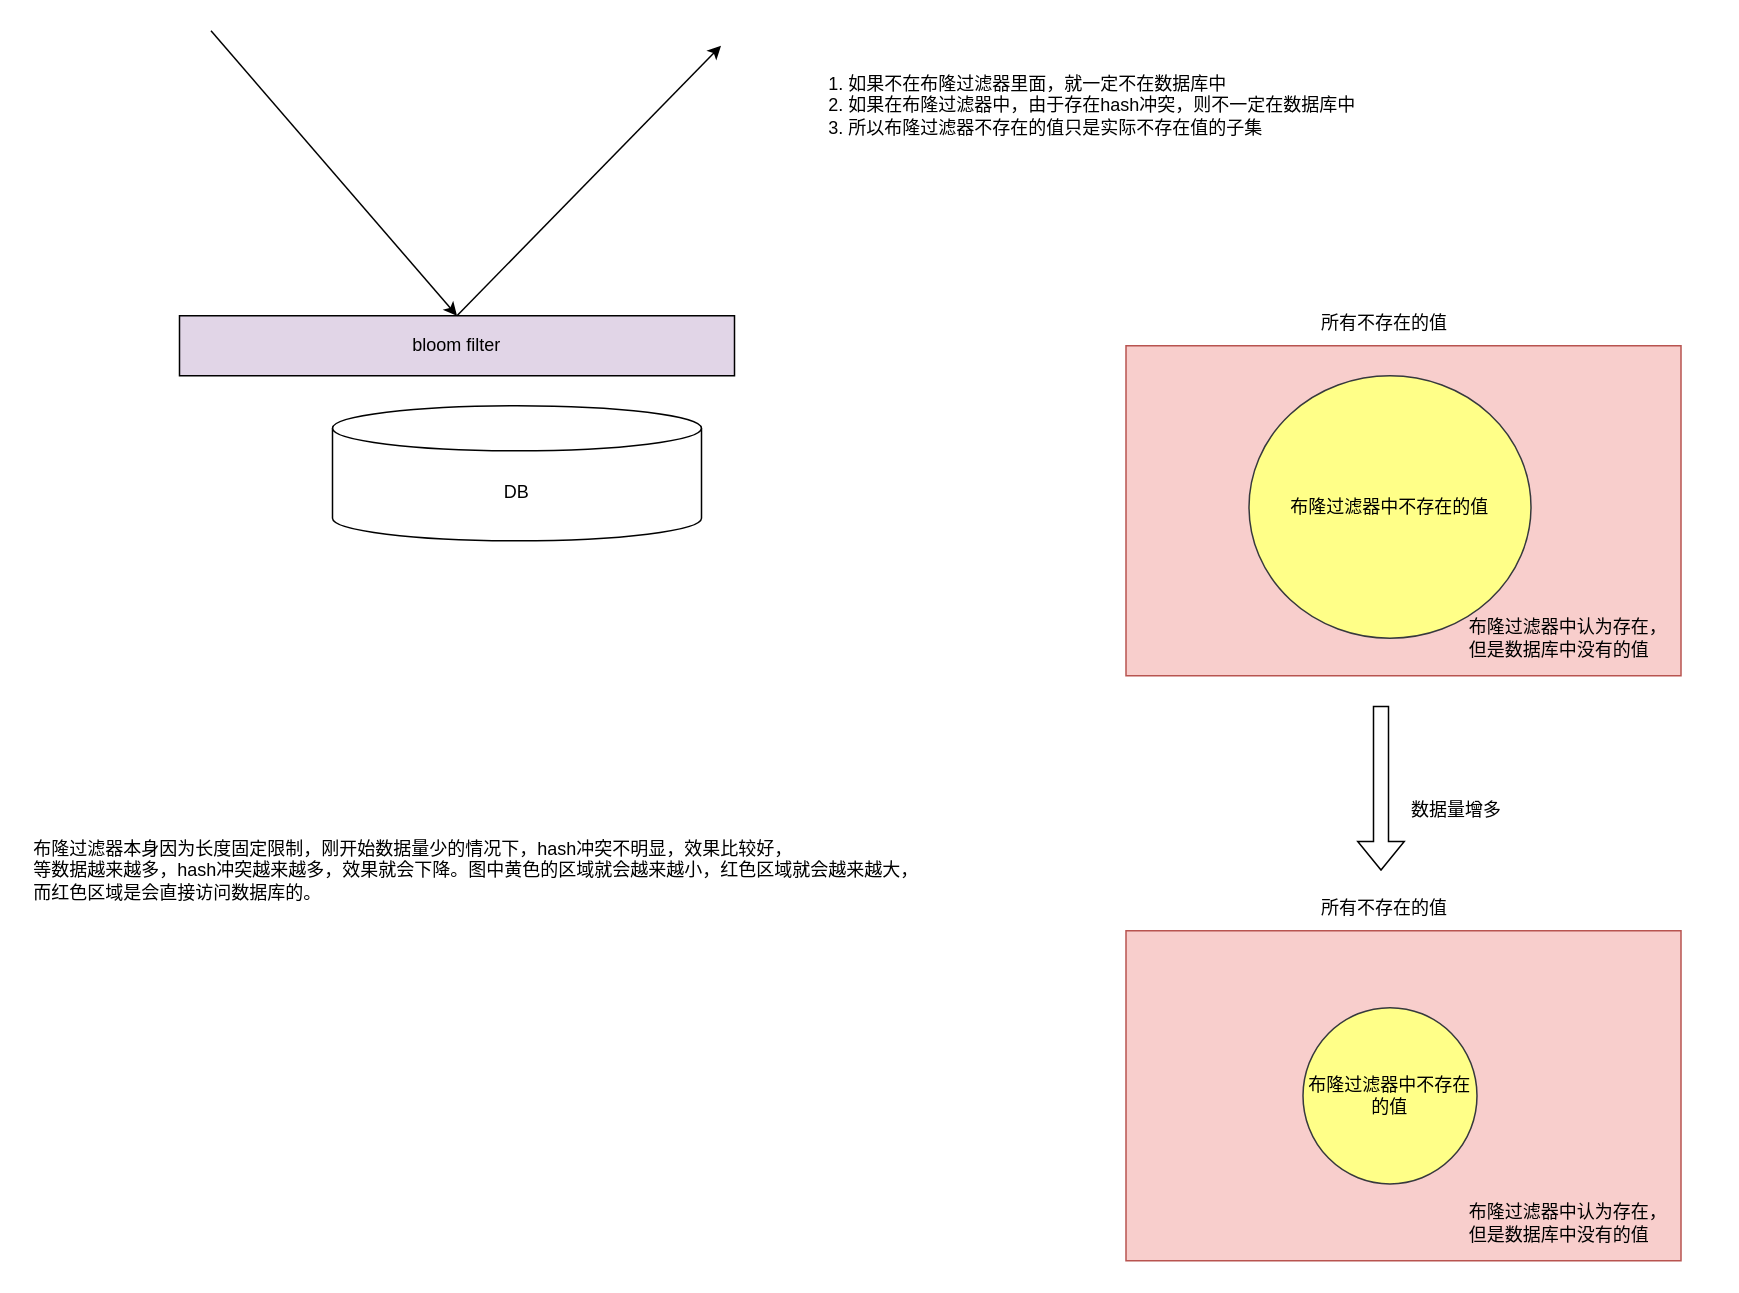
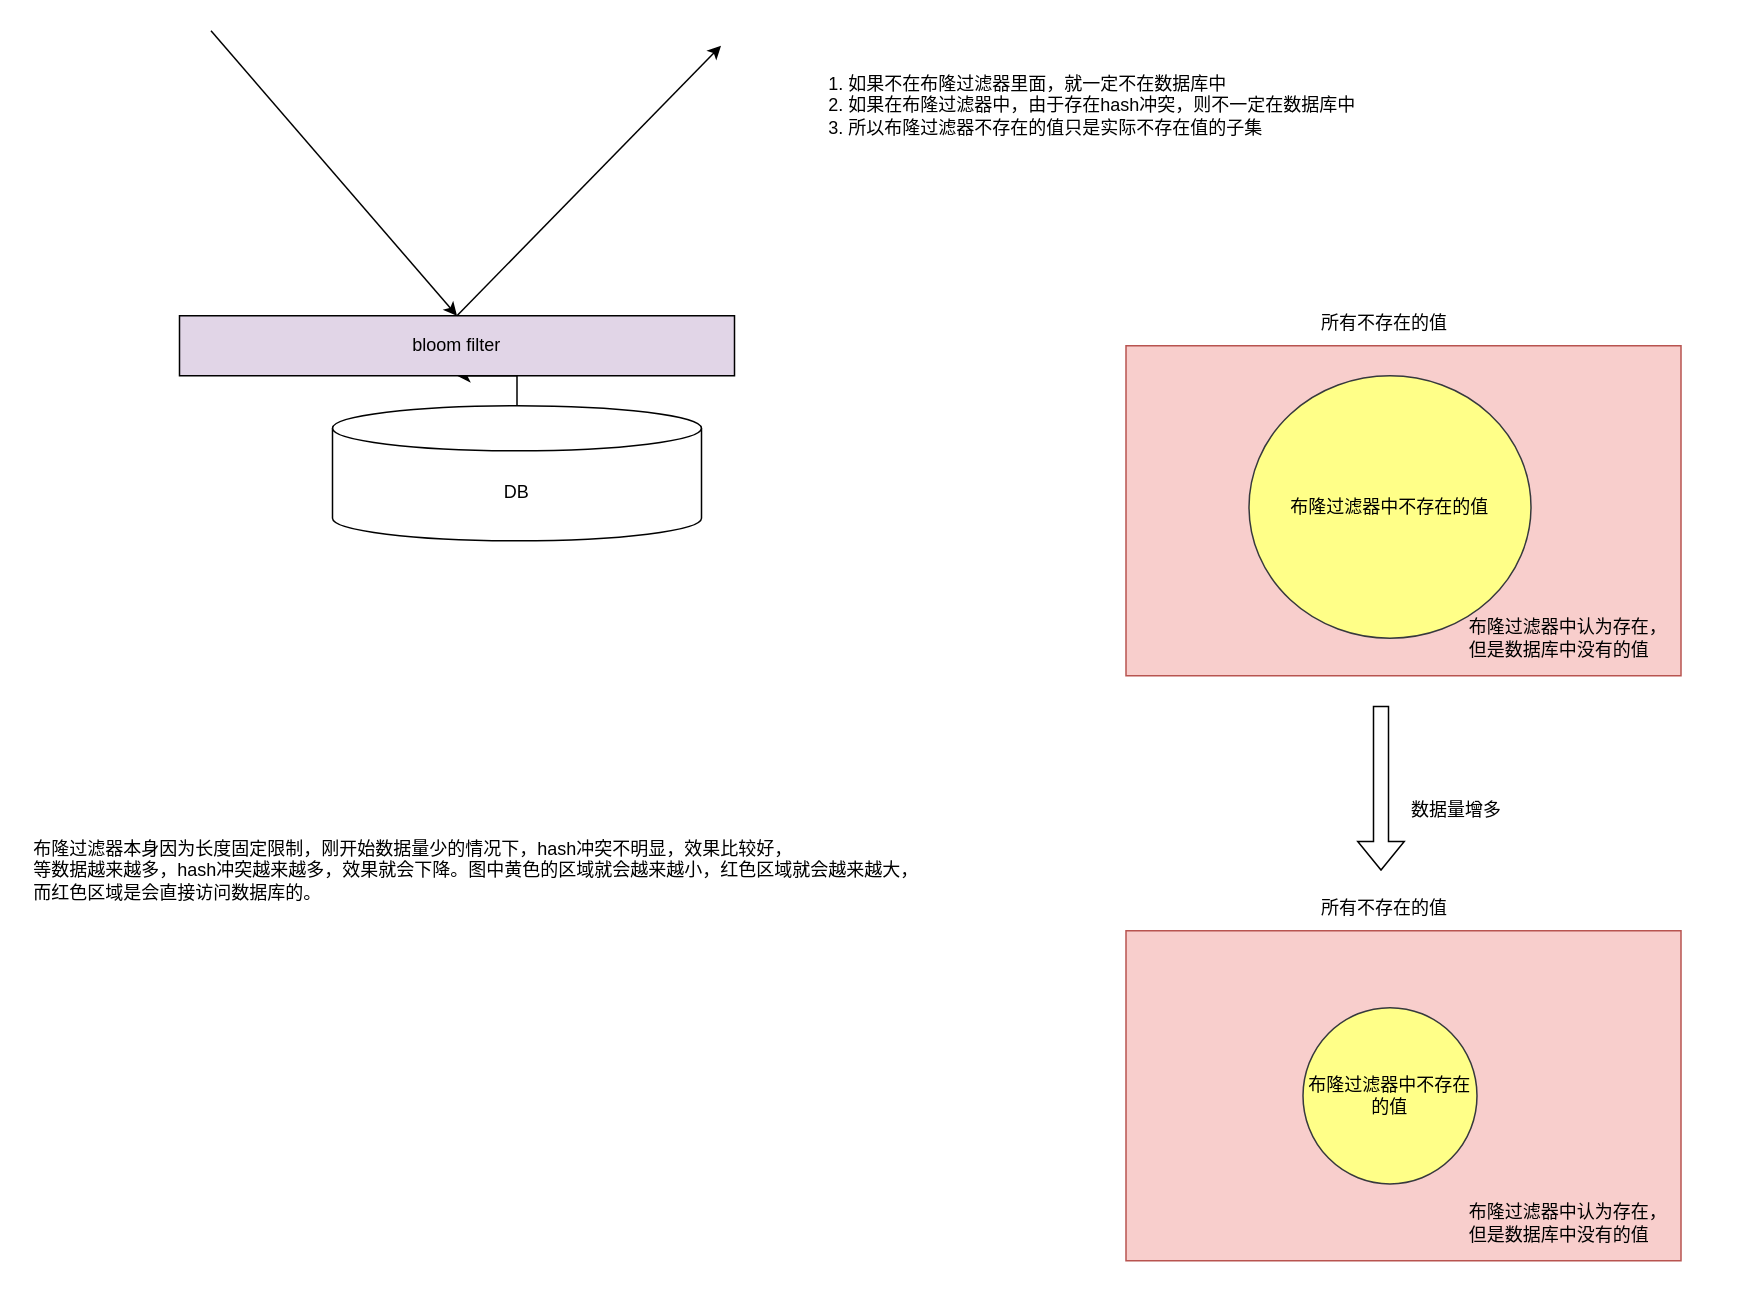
  <mxCell id="0" />
  <mxCell id="1" parent="0" />
+ <mxCell id="2" value="" style="edgeStyle=orthogonalEdgeStyle;rounded=0;orthogonalLoop=1;jettySize=auto;html=1;" edge="1" parent="1" source="3" target="4"><mxGeometry relative="1" as="geometry" /></mxCell>
  <mxCell id="3" value="DB" style="shape=cylinder3;whiteSpace=wrap;html=1;boundedLbl=1;backgroundOutline=1;size=15;" vertex="1" parent="1"><mxGeometry x="221" y="270" width="246" height="90" as="geometry" /></mxCell>
  <mxCell id="4" value="bloom filter" style="whiteSpace=wrap;html=1;fillColor=#e1d5e7;" vertex="1" parent="1"><mxGeometry x="119" y="210" width="370" height="40" as="geometry" /></mxCell>
  <mxCell id="5" value="" style="endArrow=classic;html=1;rounded=0;entryX=0.5;entryY=0;entryDx=0;entryDy=0;" edge="1" parent="1" target="4"><mxGeometry width="50" height="50" relative="1" as="geometry"><mxPoint x="140" y="20" as="sourcePoint" /><mxPoint x="390" y="260" as="targetPoint" /></mxGeometry></mxCell>
  <mxCell id="6" value="" style="endArrow=classic;html=1;rounded=0;" edge="1" parent="1"><mxGeometry width="50" height="50" relative="1" as="geometry"><mxPoint x="304" y="210" as="sourcePoint" /><mxPoint x="480" y="30" as="targetPoint" /></mxGeometry></mxCell>
  <mxCell id="7" value="1. 如果不在布隆过滤器里面，就一定不在数据库中&lt;br&gt;2. 如果在布隆过滤器中，由于存在hash冲突，则不一定在数据库中&lt;br&gt;3. 所以布隆过滤器不存在的值只是实际不存在值的子集" style="text;html=1;align=left;verticalAlign=middle;resizable=0;points=[];autosize=1;strokeColor=none;fillColor=none;" vertex="1" parent="1"><mxGeometry x="550" y="40" width="370" height="60" as="geometry" /></mxCell>
  <mxCell id="8" value="" style="whiteSpace=wrap;html=1;fillColor=#f8cecc;strokeColor=#b85450;" vertex="1" parent="1"><mxGeometry x="750" y="230" width="370" height="220" as="geometry" /></mxCell>
  <mxCell id="9" value="所有不存在的值" style="text;html=1;align=center;verticalAlign=middle;resizable=0;points=[];autosize=1;strokeColor=none;fillColor=none;" vertex="1" parent="1"><mxGeometry x="867" y="200" width="110" height="30" as="geometry" /></mxCell>
  <mxCell id="10" value="布隆过滤器中不存在的值" style="ellipse;whiteSpace=wrap;html=1;fillColor=#ffff88;strokeColor=#36393d;" vertex="1" parent="1"><mxGeometry x="832" y="250" width="188" height="175" as="geometry" /></mxCell>
  <mxCell id="11" value="布隆过滤器中认为存在，&lt;br&gt;但是数据库中没有的值" style="text;html=1;align=left;verticalAlign=middle;resizable=0;points=[];autosize=1;strokeColor=none;fillColor=none;" vertex="1" parent="1"><mxGeometry x="977" y="405" width="160" height="40" as="geometry" /></mxCell>
  <mxCell id="12" value="布隆过滤器本身因为长度固定限制，刚开始数据量少的情况下，hash冲突不明显，效果比较好，&lt;br&gt;等数据越来越多，hash冲突越来越多，效果就会下降。图中黄色的区域就会越来越小，红色区域就会越来越大，&lt;br&gt;而红色区域是会直接访问数据库的。" style="text;html=1;align=left;verticalAlign=middle;resizable=0;points=[];autosize=1;strokeColor=none;fillColor=none;" vertex="1" parent="1"><mxGeometry x="20" y="550" width="610" height="60" as="geometry" /></mxCell>
  <mxCell id="13" value="" style="whiteSpace=wrap;html=1;fillColor=#f8cecc;strokeColor=#b85450;" vertex="1" parent="1"><mxGeometry x="750" y="620" width="370" height="220" as="geometry" /></mxCell>
  <mxCell id="14" value="所有不存在的值" style="text;html=1;align=center;verticalAlign=middle;resizable=0;points=[];autosize=1;strokeColor=none;fillColor=none;" vertex="1" parent="1"><mxGeometry x="867" y="590" width="110" height="30" as="geometry" /></mxCell>
  <mxCell id="15" value="布隆过滤器中不存在的值" style="ellipse;whiteSpace=wrap;html=1;fillColor=#ffff88;strokeColor=#36393d;" vertex="1" parent="1"><mxGeometry x="868" y="671.25" width="116" height="117.5" as="geometry" /></mxCell>
  <mxCell id="16" value="布隆过滤器中认为存在，&lt;br&gt;但是数据库中没有的值" style="text;html=1;align=left;verticalAlign=middle;resizable=0;points=[];autosize=1;strokeColor=none;fillColor=none;" vertex="1" parent="1"><mxGeometry x="977" y="795" width="160" height="40" as="geometry" /></mxCell>
  <mxCell id="17" value="" style="shape=flexArrow;endArrow=classic;html=1;rounded=0;" edge="1" parent="1"><mxGeometry width="50" height="50" relative="1" as="geometry"><mxPoint x="920" y="470" as="sourcePoint" /><mxPoint x="920" y="580" as="targetPoint" /></mxGeometry></mxCell>
  <mxCell id="18" value="数据量增多" style="text;html=1;align=center;verticalAlign=middle;resizable=0;points=[];autosize=1;strokeColor=none;fillColor=none;" vertex="1" parent="1"><mxGeometry x="930" y="525" width="80" height="30" as="geometry" /></mxCell>
